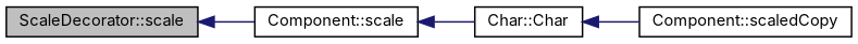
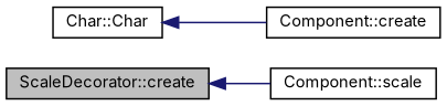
  digraph {
    fontname=Inter
    rankdir=LR
    node [color=black fillcolor=white fontname=Inter fontsize=10 shape=record style=filled]
    edge [color=midnightblue dir=back fontname=Inter fontsize=10 labelfontname=Helvetica labelfontsize=10 style=solid]
-   n1 [fillcolor=grey75 fontcolor=black height=0.2 label="ScaleDecorator::scale" width=0.4]
+   n1 [fillcolor=grey75 fontcolor=black height=0.2 label="ScaleDecorator::create" width=0.4]
    n2 [height=0.2 label="Component::scale" width=0.4]
-   n3 [height=0.2 label="Component::scaledCopy" width=0.4]
+   n3 [height=0.2 label="Component::create" width=0.4]
    n4 [height=0.2 label="Char::Char" width=0.4]
    n1 -> n2
-   n2 -> n4
    n4 -> n3
  }
